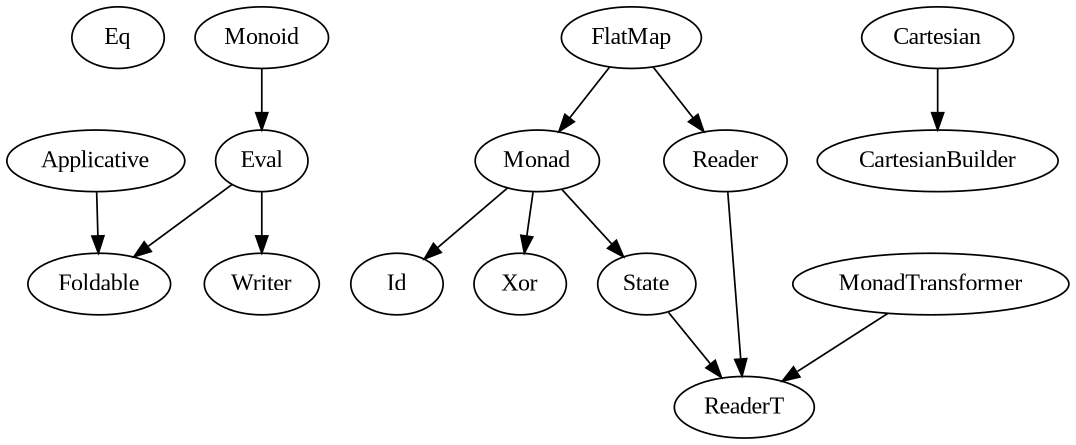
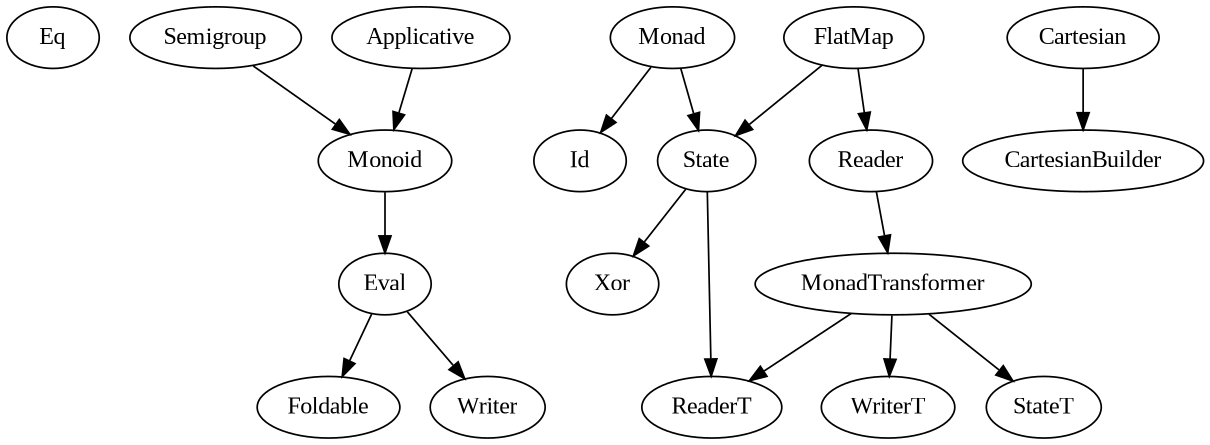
  digraph {
    fontname="Liberation Serif"
    node [fontname="Liberation Serif"]
    edge [fontname="Liberation Serif"]
    Eq
    Monoid
    Eval
+   Semigroup
    Foldable
    Writer
    Applicative
    Monad
    Id
    Xor
    State
    Reader
    ReaderT
    FlatMap
    MonadTransformer
+   WriterT
+   StateT
    Cartesian
    CartesianBuilder
    Monoid -> Eval
    Eval -> Foldable
    Eval -> Writer
-   Applicative -> Foldable
+   Semigroup -> Monoid
+   Applicative -> Monoid
    Monad -> Id
-   Monad -> Xor
+   State -> Xor
    Monad -> State
    State -> ReaderT
-   Reader -> ReaderT
-   FlatMap -> Monad
+   Reader -> MonadTransformer
+   FlatMap -> State
    FlatMap -> Reader
    MonadTransformer -> ReaderT
+   MonadTransformer -> WriterT
+   MonadTransformer -> StateT
    Cartesian -> CartesianBuilder
  }
